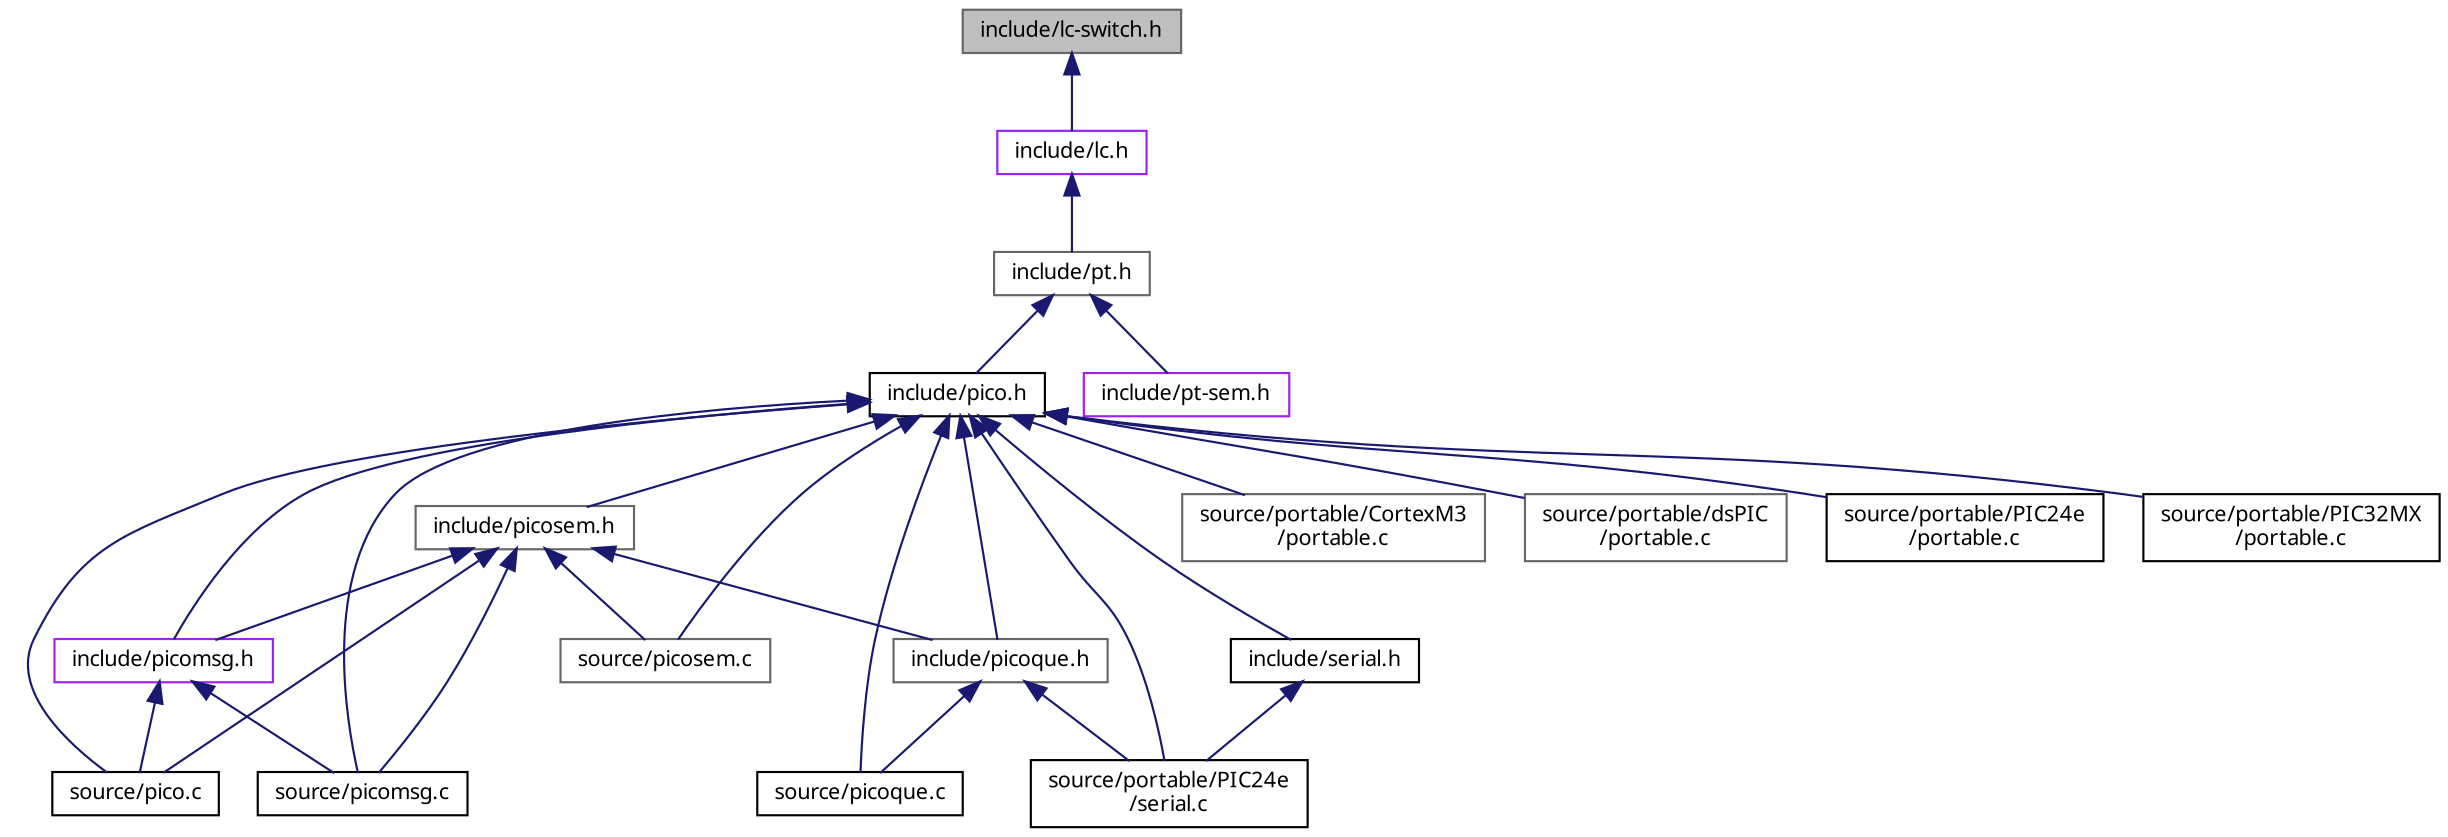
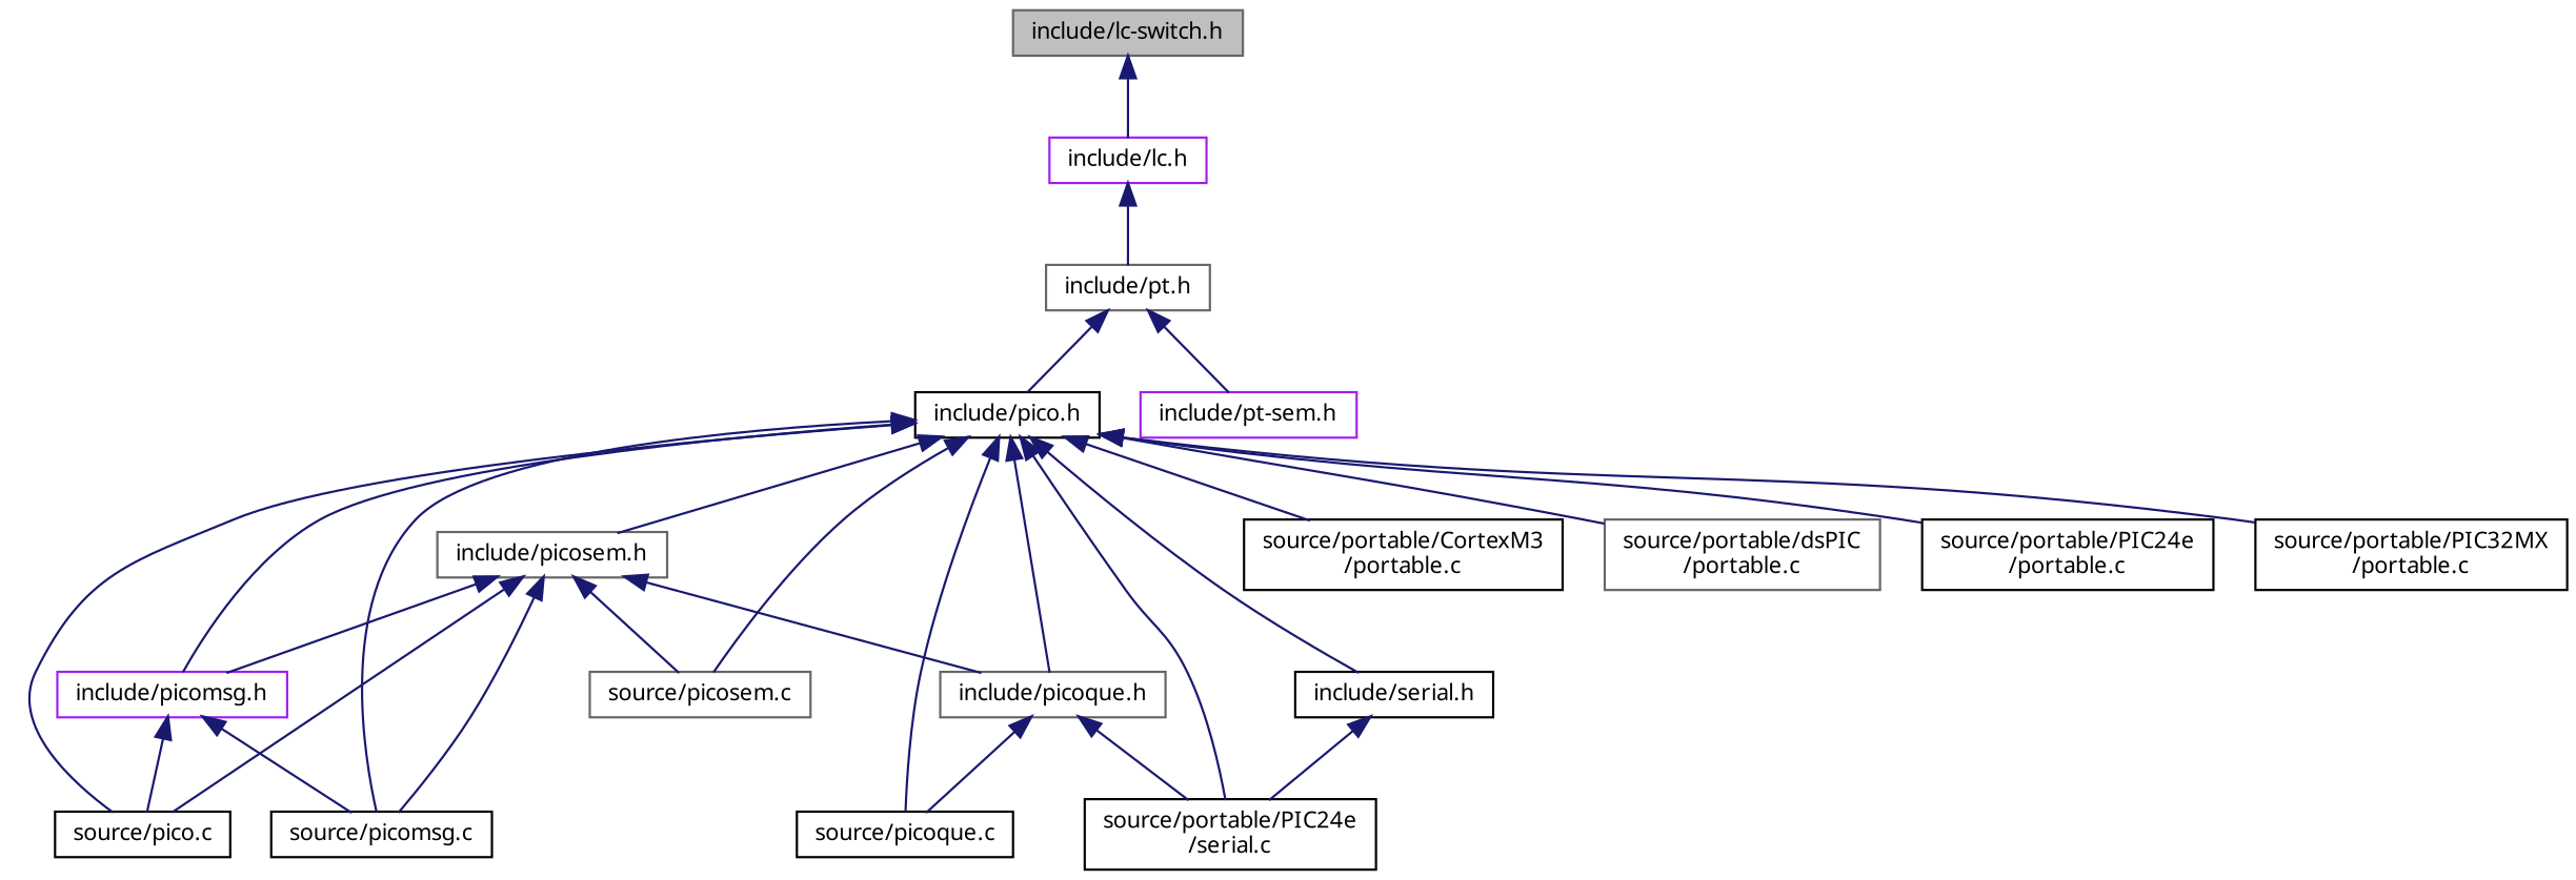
  digraph {
    fontname="Noto Sans"
    node [color=black fillcolor=white fontname="Noto Sans" fontsize=10 shape=record style=filled]
    edge [color=midnightblue dir=back fontname="Noto Sans" fontsize=10 labelfontname=Helvetica labelfontsize=10 style=solid]
    n1 [color=gray40 fillcolor=grey75 fontcolor=black height=0.2 label="include/lc-switch.h" width=0.4]
    n2 [color=purple height=0.2 label="include/lc.h" width=0.4]
    n3 [color=gray40 height=0.2 label="include/pt.h" width=0.4]
    n4 [height=0.2 label="include/pico.h" width=0.4]
    n5 [color=purple height=0.2 label="include/pt-sem.h" width=0.4]
    n6 [color=purple height=0.2 label="include/picomsg.h" width=0.4]
    n7 [height=0.2 label="source/pico.c" width=0.4]
    n8 [height=0.2 label="source/picomsg.c" width=0.4]
    n9 [color=gray40 height=0.2 label="include/picosem.h" width=0.4]
    n10 [color=gray40 height=0.2 label="include/picoque.h" width=0.4]
    n11 [height=0.2 label="source/picoque.c" width=0.4]
    n12 [height=0.2 label="source/portable/PIC24e\l/serial.c" width=0.4]
    n13 [color=gray40 height=0.2 label="source/picosem.c" width=0.4]
    n14 [height=0.2 label="include/serial.h" width=0.4]
-   n15 [color=gray40 height=0.2 label="source/portable/CortexM3\l/portable.c" width=0.4]
+   n15 [height=0.2 label="source/portable/CortexM3\l/portable.c" width=0.4]
    n16 [color=gray40 height=0.2 label="source/portable/dsPIC\l/portable.c" width=0.4]
    n17 [height=0.2 label="source/portable/PIC24e\l/portable.c" width=0.4]
    n18 [height=0.2 label="source/portable/PIC32MX\l/portable.c" width=0.4]
    n1 -> n2
    n2 -> n3
    n3 -> n4
    n3 -> n5
    n4 -> n6
    n4 -> n7
    n4 -> n8
    n4 -> n9
    n4 -> n10
    n4 -> n11
    n4 -> n12
    n4 -> n13
    n4 -> n14
    n4 -> n15
    n4 -> n16
    n4 -> n17
    n4 -> n18
    n6 -> n7
    n6 -> n8
    n9 -> n6
    n9 -> n7
    n9 -> n8
    n9 -> n10
    n9 -> n13
    n10 -> n11
    n10 -> n12
    n14 -> n12
  }
